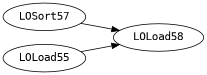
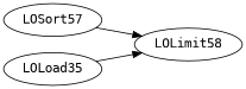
  digraph {
    fontname="DejaVu Sans Mono"
    rankdir=LR
    node [fontname="DejaVu Sans Mono"]
    edge [fontname="DejaVu Sans Mono"]
    LOSort57 [limit=-1]
-   LOLimit58 [limit=10 label=LOLoad58]
-   LOLoad55
+   LOLimit58 [limit=10]
+   LOLoad55 [label=LOLoad35]
    LOSort57 -> LOLimit58
    LOLoad55 -> LOLimit58
  }
